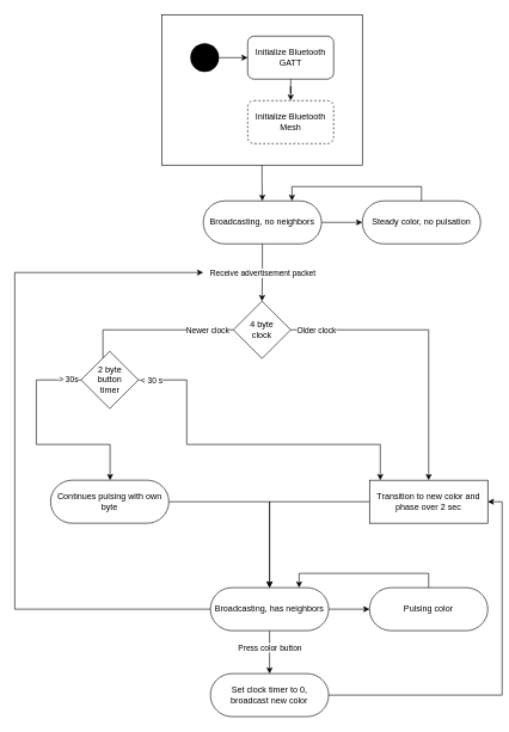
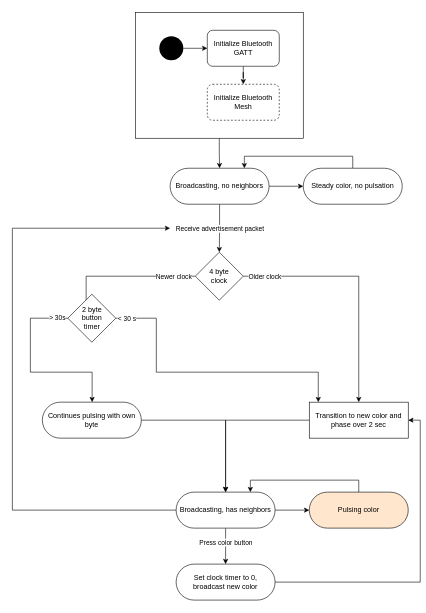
  <mxCell id="0" />
  <mxCell id="1" parent="0" />
  <mxCell id="2" style="edgeStyle=orthogonalEdgeStyle;rounded=0;orthogonalLoop=1;jettySize=auto;html=1;" parent="1" source="3" target="12" edge="1"><mxGeometry relative="1" as="geometry" /></mxCell>
  <mxCell id="3" value="" style="rounded=0;whiteSpace=wrap;html=1;fillColor=#FFFFFF;" parent="1" vertex="1"><mxGeometry x="225" y="20" width="280" height="210" as="geometry" /></mxCell>
  <mxCell id="4" style="edgeStyle=orthogonalEdgeStyle;rounded=0;orthogonalLoop=1;jettySize=auto;html=1;" parent="1" source="5" target="7" edge="1"><mxGeometry relative="1" as="geometry" /></mxCell>
  <mxCell id="5" value="" style="ellipse;whiteSpace=wrap;html=1;aspect=fixed;strokeColor=none;fillColor=#000000;" parent="1" vertex="1"><mxGeometry x="265" y="60" width="40" height="40" as="geometry" /></mxCell>
  <mxCell id="6" style="edgeStyle=orthogonalEdgeStyle;rounded=0;orthogonalLoop=1;jettySize=auto;html=1;" parent="1" source="7" target="8" edge="1"><mxGeometry relative="1" as="geometry" /></mxCell>
  <mxCell id="7" value="Initialize Bluetooth GATT" style="rounded=1;whiteSpace=wrap;html=1;fillColor=#FFFFFF;" parent="1" vertex="1"><mxGeometry x="345" y="50" width="120" height="60" as="geometry" /></mxCell>
  <mxCell id="8" value="Initialize Bluetooth Mesh" style="rounded=1;whiteSpace=wrap;html=1;fillColor=#FFFFFF;dashed=1;" parent="1" vertex="1"><mxGeometry x="345" y="140" width="120" height="60" as="geometry" /></mxCell>
  <mxCell id="9" style="edgeStyle=orthogonalEdgeStyle;rounded=0;orthogonalLoop=1;jettySize=auto;html=1;" parent="1" source="12" target="17" edge="1"><mxGeometry relative="1" as="geometry" /></mxCell>
  <mxCell id="10" value="Receive advertisement packet" style="edgeLabel;html=1;align=center;verticalAlign=middle;resizable=0;points=[];" parent="9" vertex="1" connectable="0"><mxGeometry x="-0.18" y="3" relative="1" as="geometry"><mxPoint x="-3" y="7" as="offset" /></mxGeometry></mxCell>
  <mxCell id="11" style="edgeStyle=orthogonalEdgeStyle;rounded=0;orthogonalLoop=1;jettySize=auto;html=1;" parent="1" source="12" target="28" edge="1"><mxGeometry relative="1" as="geometry" /></mxCell>
  <mxCell id="12" value="Broadcasting, no neighbors" style="rounded=1;whiteSpace=wrap;html=1;fillColor=#FFFFFF;arcSize=50;" parent="1" vertex="1"><mxGeometry x="283" y="280" width="165" height="60" as="geometry" /></mxCell>
  <mxCell id="13" style="edgeStyle=orthogonalEdgeStyle;rounded=0;orthogonalLoop=1;jettySize=auto;html=1;" parent="1" source="17" target="19" edge="1"><mxGeometry relative="1" as="geometry"><mxPoint x="597.5" y="490" as="targetPoint" /></mxGeometry></mxCell>
  <mxCell id="14" value="Older clock" style="edgeLabel;html=1;align=center;verticalAlign=middle;resizable=0;points=[];" parent="13" vertex="1" connectable="0"><mxGeometry x="0.125" relative="1" as="geometry"><mxPoint x="-157" y="-33" as="offset" /></mxGeometry></mxCell>
  <mxCell id="15" style="edgeStyle=orthogonalEdgeStyle;rounded=0;orthogonalLoop=1;jettySize=auto;html=1;entryX=0.5;entryY=0;entryDx=0;entryDy=0;" parent="1" source="17" target="35" edge="1"><mxGeometry relative="1" as="geometry"><Array as="points"><mxPoint x="143" y="460" /><mxPoint x="143" y="530" /></Array></mxGeometry></mxCell>
  <mxCell id="16" value="Newer clock" style="edgeLabel;html=1;align=center;verticalAlign=middle;resizable=0;points=[];" vertex="1" connectable="0" parent="15"><mxGeometry x="-0.838" y="3" relative="1" as="geometry"><mxPoint x="-13" y="-3" as="offset" /></mxGeometry></mxCell>
  <mxCell id="17" value="4 byte &lt;br&gt;clock" style="rhombus;whiteSpace=wrap;html=1;fillColor=#FFFFFF;" parent="1" vertex="1"><mxGeometry x="325" y="420" width="80" height="80" as="geometry" /></mxCell>
  <mxCell id="18" style="edgeStyle=orthogonalEdgeStyle;rounded=0;orthogonalLoop=1;jettySize=auto;html=1;" parent="1" source="19" target="26" edge="1"><mxGeometry relative="1" as="geometry" /></mxCell>
  <mxCell id="19" value="Transition to new color and phase over 2 sec" style="rounded=0;whiteSpace=wrap;html=1;fillColor=#FFFFFF;" parent="1" vertex="1"><mxGeometry x="515" y="670" width="165" height="60" as="geometry" /></mxCell>
  <mxCell id="20" style="edgeStyle=orthogonalEdgeStyle;rounded=0;orthogonalLoop=1;jettySize=auto;html=1;" parent="1" source="21" target="26" edge="1"><mxGeometry relative="1" as="geometry" /></mxCell>
  <mxCell id="21" value="Continues pulsing with own byte" style="rounded=1;whiteSpace=wrap;html=1;fillColor=#FFFFFF;arcSize=50;" parent="1" vertex="1"><mxGeometry x="70" y="670" width="165" height="60" as="geometry" /></mxCell>
  <mxCell id="22" style="edgeStyle=orthogonalEdgeStyle;rounded=0;orthogonalLoop=1;jettySize=auto;html=1;exitX=0;exitY=0.5;exitDx=0;exitDy=0;" parent="1" source="26" edge="1"><mxGeometry relative="1" as="geometry"><mxPoint x="283" y="380" as="targetPoint" /><Array as="points"><mxPoint x="20" y="850" /><mxPoint x="20" y="380" /></Array></mxGeometry></mxCell>
  <mxCell id="23" style="edgeStyle=orthogonalEdgeStyle;rounded=0;orthogonalLoop=1;jettySize=auto;html=1;" parent="1" source="26" target="30" edge="1"><mxGeometry relative="1" as="geometry" /></mxCell>
  <mxCell id="24" style="edgeStyle=orthogonalEdgeStyle;rounded=0;orthogonalLoop=1;jettySize=auto;html=1;exitX=0.5;exitY=1;exitDx=0;exitDy=0;" edge="1" parent="1" source="26" target="37"><mxGeometry relative="1" as="geometry"><mxPoint x="376" y="960" as="targetPoint" /></mxGeometry></mxCell>
  <mxCell id="25" value="Press color button" style="edgeLabel;html=1;align=center;verticalAlign=middle;resizable=0;points=[];" vertex="1" connectable="0" parent="24"><mxGeometry x="-0.312" y="2" relative="1" as="geometry"><mxPoint x="-2" y="2" as="offset" /></mxGeometry></mxCell>
  <mxCell id="26" value="Broadcasting, has neighbors" style="rounded=1;whiteSpace=wrap;html=1;fillColor=#FFFFFF;arcSize=50;" parent="1" vertex="1"><mxGeometry x="293" y="820" width="165" height="60" as="geometry" /></mxCell>
  <mxCell id="27" style="edgeStyle=orthogonalEdgeStyle;rounded=0;orthogonalLoop=1;jettySize=auto;html=1;entryX=0.75;entryY=0;entryDx=0;entryDy=0;exitX=0.5;exitY=0;exitDx=0;exitDy=0;" parent="1" source="28" target="12" edge="1"><mxGeometry relative="1" as="geometry"><Array as="points"><mxPoint x="588" y="260" /><mxPoint x="407" y="260" /></Array></mxGeometry></mxCell>
  <mxCell id="28" value="Steady color, no pulsation" style="rounded=1;whiteSpace=wrap;html=1;fillColor=#FFFFFF;glass=0;arcSize=50;" parent="1" vertex="1"><mxGeometry x="505" y="280" width="165" height="60" as="geometry" /></mxCell>
  <mxCell id="29" style="edgeStyle=orthogonalEdgeStyle;rounded=0;orthogonalLoop=1;jettySize=auto;html=1;entryX=0.75;entryY=0;entryDx=0;entryDy=0;" parent="1" source="30" target="26" edge="1"><mxGeometry relative="1" as="geometry"><Array as="points"><mxPoint x="598" y="800" /><mxPoint x="417" y="800" /></Array></mxGeometry></mxCell>
- <mxCell id="30" value="Pulsing color" style="rounded=1;whiteSpace=wrap;html=1;fillColor=#FFFFFF;arcSize=50;" parent="1" vertex="1"><mxGeometry x="515" y="820" width="165" height="60" as="geometry" /></mxCell>
+ <mxCell id="30" value="Pulsing color" style="rounded=1;whiteSpace=wrap;html=1;fillColor=#ffe6cc;arcSize=50;" parent="1" vertex="1"><mxGeometry x="515" y="820" width="165" height="60" as="geometry" /></mxCell>
  <mxCell id="31" style="edgeStyle=orthogonalEdgeStyle;rounded=0;orthogonalLoop=1;jettySize=auto;html=1;exitX=0;exitY=0.5;exitDx=0;exitDy=0;" edge="1" parent="1" source="35" target="21"><mxGeometry relative="1" as="geometry"><Array as="points"><mxPoint x="50" y="530" /><mxPoint x="50" y="620" /><mxPoint x="153" y="620" /></Array></mxGeometry></mxCell>
  <mxCell id="32" value="&amp;gt; 30s" style="edgeLabel;html=1;align=center;verticalAlign=middle;resizable=0;points=[];" vertex="1" connectable="0" parent="31"><mxGeometry x="-0.879" y="-1" relative="1" as="geometry"><mxPoint as="offset" /></mxGeometry></mxCell>
  <mxCell id="33" style="edgeStyle=orthogonalEdgeStyle;rounded=0;orthogonalLoop=1;jettySize=auto;html=1;exitX=1;exitY=0.5;exitDx=0;exitDy=0;" edge="1" parent="1" source="35" target="19"><mxGeometry relative="1" as="geometry"><Array as="points"><mxPoint x="260" y="530" /><mxPoint x="260" y="620" /><mxPoint x="530" y="620" /></Array></mxGeometry></mxCell>
  <mxCell id="34" value="&amp;lt; 30 s" style="edgeLabel;html=1;align=center;verticalAlign=middle;resizable=0;points=[];" vertex="1" connectable="0" parent="33"><mxGeometry x="-0.727" y="1" relative="1" as="geometry"><mxPoint x="-47" y="1" as="offset" /></mxGeometry></mxCell>
  <mxCell id="35" value="2 byte&lt;br&gt;button &lt;br&gt;timer" style="rhombus;whiteSpace=wrap;html=1;fillColor=#FFFFFF;" vertex="1" parent="1"><mxGeometry x="112.5" y="490" width="80" height="80" as="geometry" /></mxCell>
  <mxCell id="36" style="edgeStyle=orthogonalEdgeStyle;rounded=0;orthogonalLoop=1;jettySize=auto;html=1;entryX=1;entryY=0.5;entryDx=0;entryDy=0;" edge="1" parent="1" source="37" target="19"><mxGeometry relative="1" as="geometry" /></mxCell>
  <mxCell id="37" value="Set clock timer to 0, &lt;br&gt;broadcast new color" style="rounded=1;whiteSpace=wrap;html=1;fillColor=#FFFFFF;arcSize=50;" vertex="1" parent="1"><mxGeometry x="293" y="940" width="165" height="60" as="geometry" /></mxCell>
